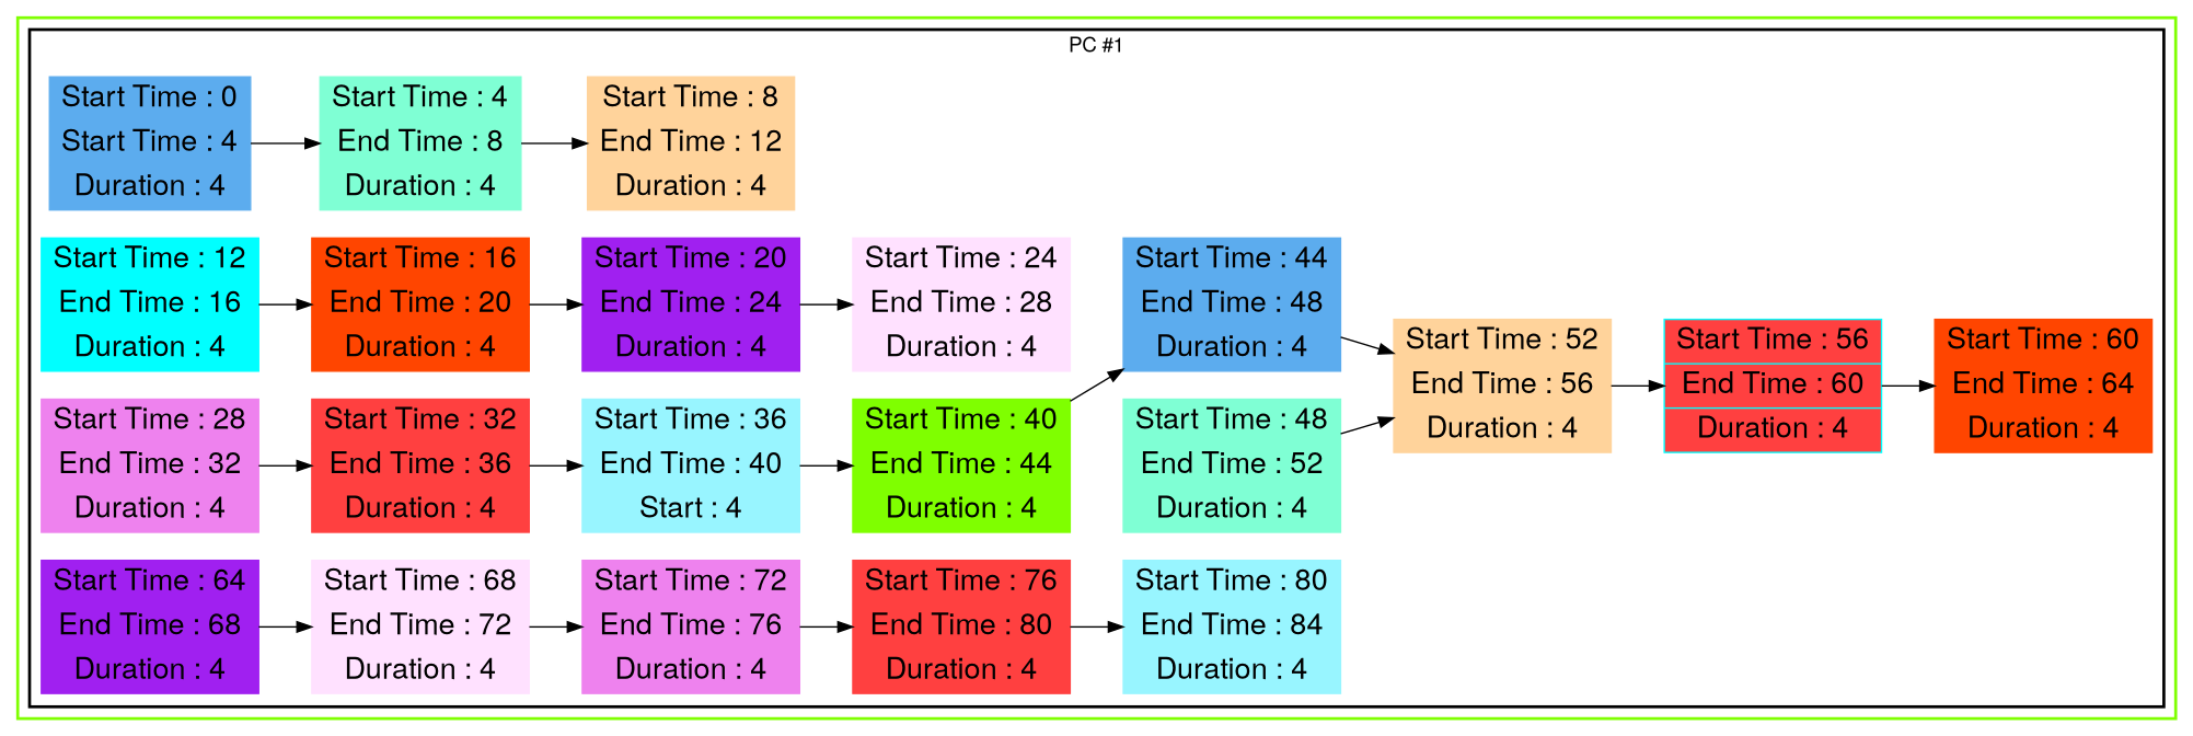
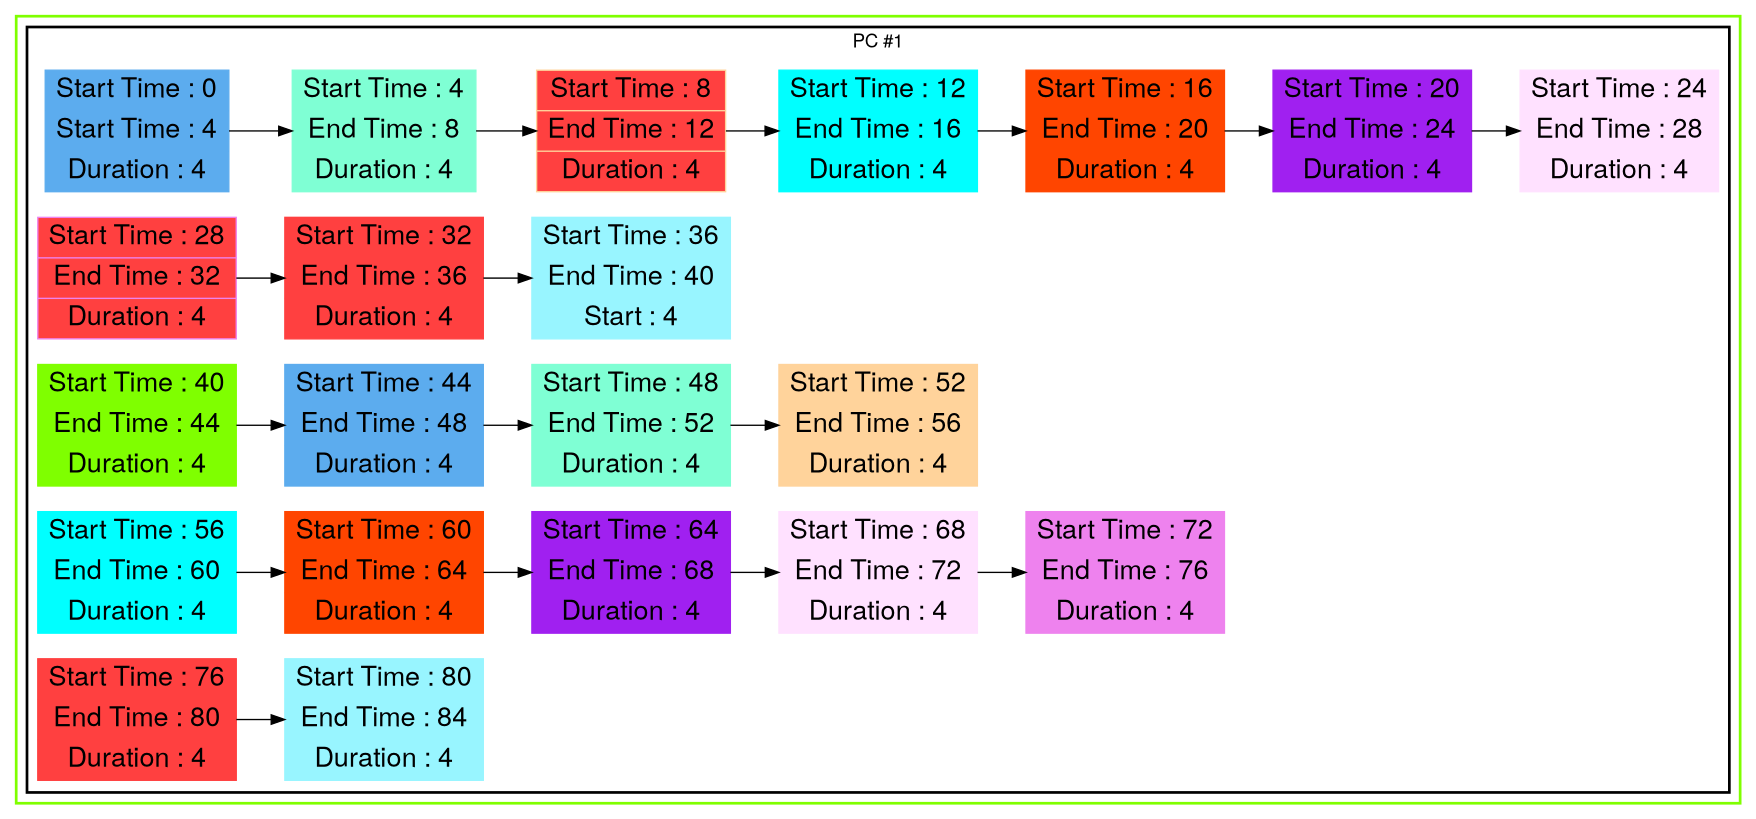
  digraph {
    fontname="Helvetica,Arial,sans-serif"
    rankdir=LR
    node [color=steelblue2 fontname="Helvetica,Arial,sans-serif" fontsize=20 shape=record style=filled]
    edge [fontname="Helvetica,Arial,sans-serif"]
    n1 [label="Start Time : 0 | Start Time : 4 | Duration : 4"]
    n2 [color=aquamarine label="Start Time : 4 | End Time : 8 | Duration : 4"]
-   n3 [color=burlywood1 label="Start Time : 8 | End Time : 12 | Duration : 4"]
+   n3 [color=burlywood1 label="Start Time : 8 | End Time : 12 | Duration : 4" fillcolor=brown1]
    n4 [color=aqua label="Start Time : 12 | End Time : 16 | Duration : 4"]
    n5 [color=orangered1 label="Start Time : 16 | End Time : 20 | Duration : 4"]
    n6 [color=x11purple label="Start Time : 20 | End Time : 24 | Duration : 4"]
    n7 [color=thistle1 label="Start Time : 24 | End Time : 28 | Duration : 4"]
-   n8 [color=violet label="Start Time : 28 | End Time : 32 | Duration : 4"]
+   n8 [color=violet label="Start Time : 28 | End Time : 32 | Duration : 4" fillcolor=brown1]
    n9 [color=brown1 label="Start Time : 32 | End Time : 36 | Duration : 4"]
    n10 [color=cadetblue1 label="Start Time : 36 | End Time : 40 | Start : 4"]
    n11 [color=chartreuse label="Start Time : 40 | End Time : 44 | Duration : 4"]
    n12 [label="Start Time : 44 | End Time : 48 | Duration : 4"]
    n13 [color=aquamarine label="Start Time : 48 | End Time : 52 | Duration : 4"]
    n14 [color=burlywood1 label="Start Time : 52 | End Time : 56 | Duration : 4"]
-   n15 [color=aqua label="Start Time : 56 | End Time : 60 | Duration : 4" fillcolor=brown1]
+   n15 [color=aqua label="Start Time : 56 | End Time : 60 | Duration : 4"]
    n16 [color=orangered1 label="Start Time : 60 | End Time : 64 | Duration : 4"]
    n17 [color=x11purple label="Start Time : 64 | End Time : 68 | Duration : 4"]
    n18 [color=thistle1 label="Start Time : 68 | End Time : 72 | Duration : 4"]
    n19 [color=violet label="Start Time : 72 | End Time : 76 | Duration : 4"]
    n20 [color=brown1 label="Start Time : 76 | End Time : 80 | Duration : 4"]
    n21 [color=cadetblue1 label="Start Time : 80 | End Time : 84 | Duration : 4"]
    subgraph cluster_1 {
      color=chartreuse
      style=bold
      subgraph cluster_2 {
        color=black
        label="PC #1"
        style=bold
        n1
        n2
        n3
        n4
        n5
        n6
        n7
        n8
        n9
        n10
        n11
        n12
        n13
        n14
        n15
        n16
        n17
        n18
        n19
        n20
        n21
      }
    }
    n1 -> n2
    n2 -> n3
+   n3 -> n4
    n4 -> n5
    n5 -> n6
    n6 -> n7
    n8 -> n9
    n9 -> n10
-   n10 -> n11
    n11 -> n12
-   n12 -> n14
+   n12 -> n13
    n13 -> n14
-   n14 -> n15
    n15 -> n16
+   n16 -> n17
    n17 -> n18
    n18 -> n19
-   n19 -> n20
    n20 -> n21
  }
